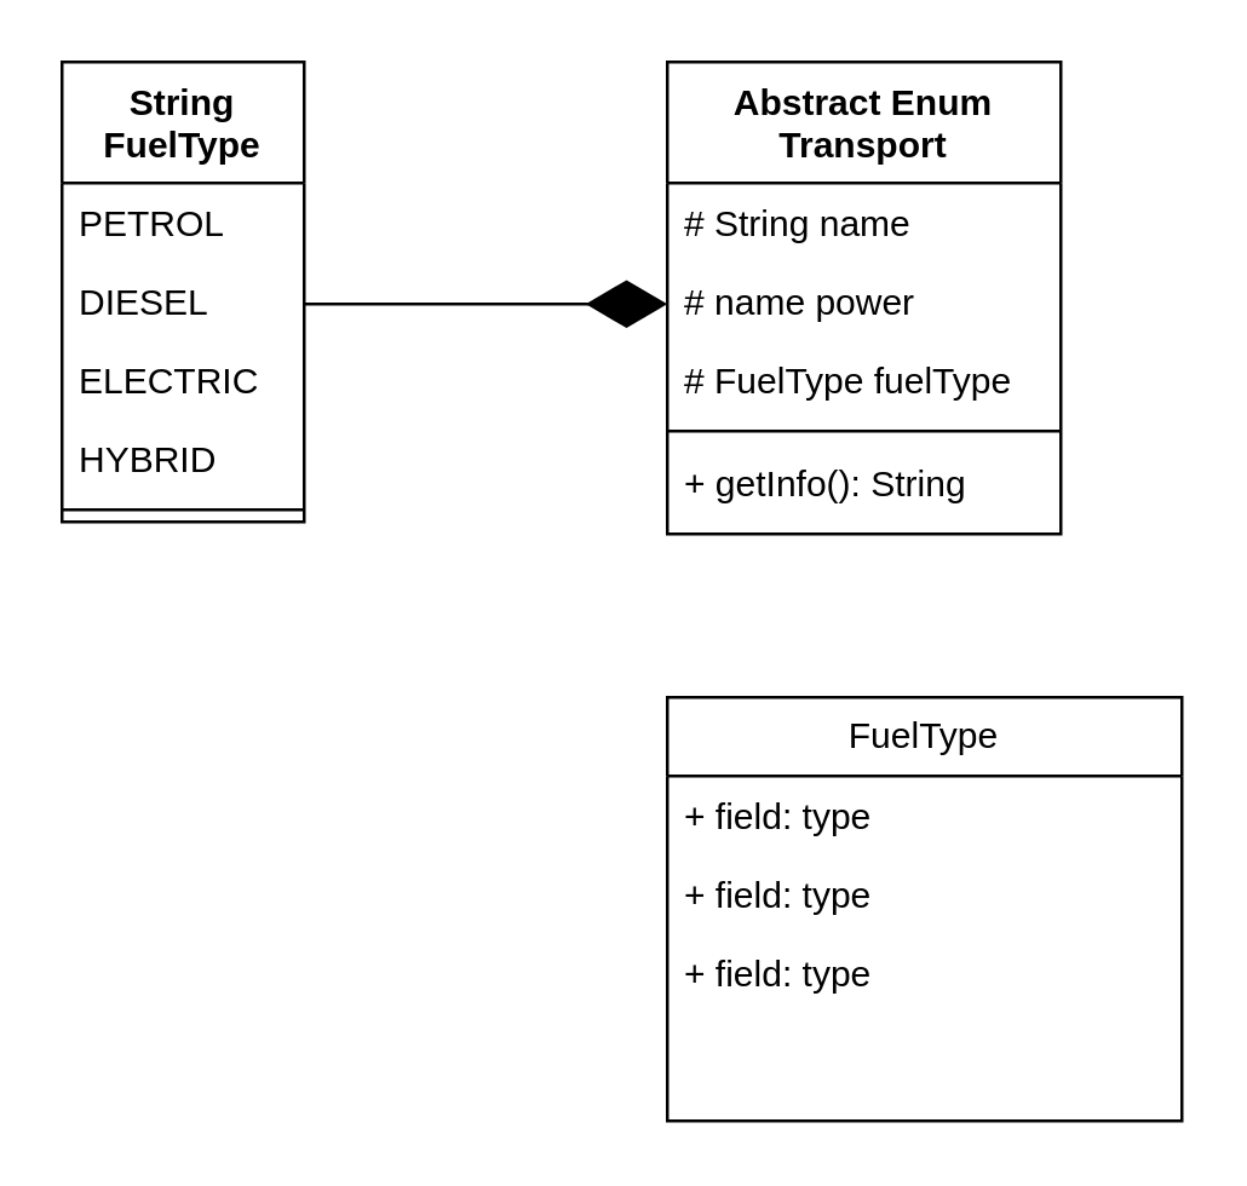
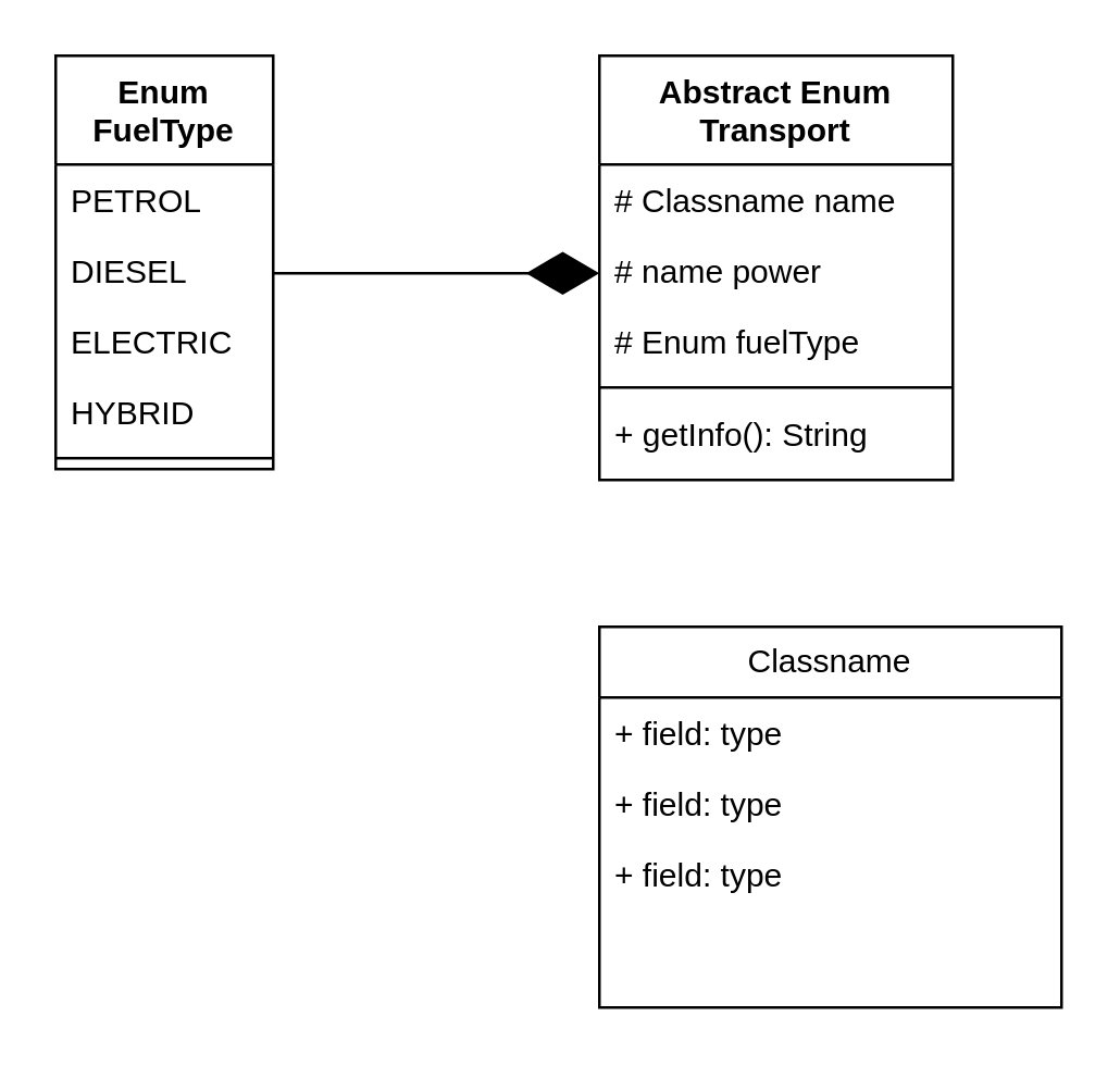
  <mxCell id="0" />
  <mxCell id="1" parent="0" />
  <mxCell id="2" value="Abstract Enum Transport" style="swimlane;fontStyle=1;align=center;verticalAlign=top;childLayout=stackLayout;horizontal=1;startSize=40;horizontalStack=0;resizeParent=1;resizeParentMax=0;resizeLast=0;collapsible=1;marginBottom=0;whiteSpace=wrap;html=1;" vertex="1" parent="1"><mxGeometry x="220" y="20" width="130" height="156" as="geometry" /></mxCell>
- <mxCell id="3" value="# String name" style="text;strokeColor=none;fillColor=none;align=left;verticalAlign=top;spacingLeft=4;spacingRight=4;overflow=hidden;rotatable=0;points=[[0,0.5],[1,0.5]];portConstraint=eastwest;whiteSpace=wrap;html=1;" vertex="1" parent="2"><mxGeometry y="40" width="130" height="26" as="geometry" /></mxCell>
+ <mxCell id="3" value="# Classname name" style="text;strokeColor=none;fillColor=none;align=left;verticalAlign=top;spacingLeft=4;spacingRight=4;overflow=hidden;rotatable=0;points=[[0,0.5],[1,0.5]];portConstraint=eastwest;whiteSpace=wrap;html=1;" vertex="1" parent="2"><mxGeometry y="40" width="130" height="26" as="geometry" /></mxCell>
  <mxCell id="4" value="# name power&lt;div&gt;&lt;br&gt;&lt;/div&gt;" style="text;strokeColor=none;fillColor=none;align=left;verticalAlign=top;spacingLeft=4;spacingRight=4;overflow=hidden;rotatable=0;points=[[0,0.5],[1,0.5]];portConstraint=eastwest;whiteSpace=wrap;html=1;" vertex="1" parent="2"><mxGeometry y="66" width="130" height="26" as="geometry" /></mxCell>
- <mxCell id="5" value="&lt;div&gt;# FuelType fuelType&lt;/div&gt;" style="text;strokeColor=none;fillColor=none;align=left;verticalAlign=top;spacingLeft=4;spacingRight=4;overflow=hidden;rotatable=0;points=[[0,0.5],[1,0.5]];portConstraint=eastwest;whiteSpace=wrap;html=1;" vertex="1" parent="2"><mxGeometry y="92" width="130" height="26" as="geometry" /></mxCell>
+ <mxCell id="5" value="&lt;div&gt;# Enum fuelType&lt;/div&gt;" style="text;strokeColor=none;fillColor=none;align=left;verticalAlign=top;spacingLeft=4;spacingRight=4;overflow=hidden;rotatable=0;points=[[0,0.5],[1,0.5]];portConstraint=eastwest;whiteSpace=wrap;html=1;" vertex="1" parent="2"><mxGeometry y="92" width="130" height="26" as="geometry" /></mxCell>
  <mxCell id="6" value="" style="line;strokeWidth=1;fillColor=none;align=left;verticalAlign=middle;spacingTop=-1;spacingLeft=3;spacingRight=3;rotatable=0;labelPosition=right;points=[];portConstraint=eastwest;strokeColor=inherit;" vertex="1" parent="2"><mxGeometry y="118" width="130" height="8" as="geometry" /></mxCell>
  <mxCell id="7" value="+ getInfo(): String" style="text;strokeColor=none;fillColor=none;align=left;verticalAlign=top;spacingLeft=4;spacingRight=4;overflow=hidden;rotatable=0;points=[[0,0.5],[1,0.5]];portConstraint=eastwest;whiteSpace=wrap;html=1;" vertex="1" parent="2"><mxGeometry y="126" width="130" height="30" as="geometry" /></mxCell>
- <mxCell id="8" value="FuelType" style="swimlane;fontStyle=0;childLayout=stackLayout;horizontal=1;startSize=26;fillColor=none;horizontalStack=0;resizeParent=1;resizeParentMax=0;resizeLast=0;collapsible=1;marginBottom=0;whiteSpace=wrap;html=1;" vertex="1" parent="1"><mxGeometry x="220" y="230" width="170" height="140" as="geometry" /></mxCell>
+ <mxCell id="8" value="Classname" style="swimlane;fontStyle=0;childLayout=stackLayout;horizontal=1;startSize=26;fillColor=none;horizontalStack=0;resizeParent=1;resizeParentMax=0;resizeLast=0;collapsible=1;marginBottom=0;whiteSpace=wrap;html=1;" vertex="1" parent="1"><mxGeometry x="220" y="230" width="170" height="140" as="geometry" /></mxCell>
  <mxCell id="9" value="+ field: type" style="text;strokeColor=none;fillColor=none;align=left;verticalAlign=top;spacingLeft=4;spacingRight=4;overflow=hidden;rotatable=0;points=[[0,0.5],[1,0.5]];portConstraint=eastwest;whiteSpace=wrap;html=1;" vertex="1" parent="8"><mxGeometry y="26" width="170" height="26" as="geometry" /></mxCell>
  <mxCell id="10" value="+ field: type" style="text;strokeColor=none;fillColor=none;align=left;verticalAlign=top;spacingLeft=4;spacingRight=4;overflow=hidden;rotatable=0;points=[[0,0.5],[1,0.5]];portConstraint=eastwest;whiteSpace=wrap;html=1;" vertex="1" parent="8"><mxGeometry y="52" width="170" height="26" as="geometry" /></mxCell>
  <mxCell id="11" value="+ field: type" style="text;strokeColor=none;fillColor=none;align=left;verticalAlign=top;spacingLeft=4;spacingRight=4;overflow=hidden;rotatable=0;points=[[0,0.5],[1,0.5]];portConstraint=eastwest;whiteSpace=wrap;html=1;" vertex="1" parent="8"><mxGeometry y="78" width="170" height="62" as="geometry" /></mxCell>
- <mxCell id="12" value="String FuelType" style="swimlane;fontStyle=1;align=center;verticalAlign=top;childLayout=stackLayout;horizontal=1;startSize=40;horizontalStack=0;resizeParent=1;resizeParentMax=0;resizeLast=0;collapsible=1;marginBottom=0;whiteSpace=wrap;html=1;" vertex="1" parent="1"><mxGeometry x="20" y="20" width="80" height="152" as="geometry" /></mxCell>
+ <mxCell id="12" value="Enum FuelType" style="swimlane;fontStyle=1;align=center;verticalAlign=top;childLayout=stackLayout;horizontal=1;startSize=40;horizontalStack=0;resizeParent=1;resizeParentMax=0;resizeLast=0;collapsible=1;marginBottom=0;whiteSpace=wrap;html=1;" vertex="1" parent="1"><mxGeometry x="20" y="20" width="80" height="152" as="geometry" /></mxCell>
  <mxCell id="13" value="PETROL" style="text;strokeColor=none;fillColor=none;align=left;verticalAlign=top;spacingLeft=4;spacingRight=4;overflow=hidden;rotatable=0;points=[[0,0.5],[1,0.5]];portConstraint=eastwest;whiteSpace=wrap;html=1;" vertex="1" parent="12"><mxGeometry y="40" width="80" height="26" as="geometry" /></mxCell>
  <mxCell id="14" value="DIESEL" style="text;strokeColor=none;fillColor=none;align=left;verticalAlign=top;spacingLeft=4;spacingRight=4;overflow=hidden;rotatable=0;points=[[0,0.5],[1,0.5]];portConstraint=eastwest;whiteSpace=wrap;html=1;" vertex="1" parent="12"><mxGeometry y="66" width="80" height="26" as="geometry" /></mxCell>
  <mxCell id="15" value="ELECTRIC" style="text;strokeColor=none;fillColor=none;align=left;verticalAlign=top;spacingLeft=4;spacingRight=4;overflow=hidden;rotatable=0;points=[[0,0.5],[1,0.5]];portConstraint=eastwest;whiteSpace=wrap;html=1;" vertex="1" parent="12"><mxGeometry y="92" width="80" height="26" as="geometry" /></mxCell>
  <mxCell id="16" value="HYBRID" style="text;strokeColor=none;fillColor=none;align=left;verticalAlign=top;spacingLeft=4;spacingRight=4;overflow=hidden;rotatable=0;points=[[0,0.5],[1,0.5]];portConstraint=eastwest;whiteSpace=wrap;html=1;" vertex="1" parent="12"><mxGeometry y="118" width="80" height="26" as="geometry" /></mxCell>
  <mxCell id="17" value="" style="line;strokeWidth=1;fillColor=none;align=left;verticalAlign=middle;spacingTop=-1;spacingLeft=3;spacingRight=3;rotatable=0;labelPosition=right;points=[];portConstraint=eastwest;strokeColor=inherit;" vertex="1" parent="12"><mxGeometry y="144" width="80" height="8" as="geometry" /></mxCell>
  <mxCell id="18" value="" style="endArrow=diamondThin;endFill=1;endSize=24;html=1;rounded=0;" edge="1" parent="1"><mxGeometry width="160" relative="1" as="geometry"><mxPoint x="100" y="100" as="sourcePoint" /><mxPoint x="220" y="100" as="targetPoint" /></mxGeometry></mxCell>
